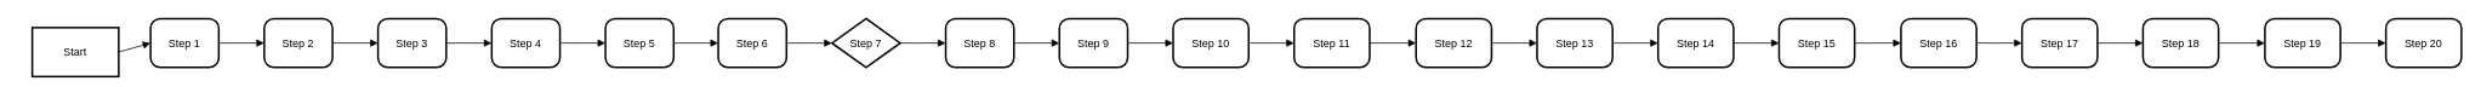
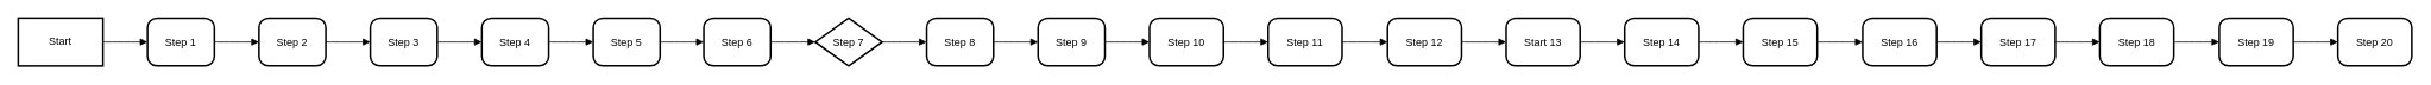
  <mxCell id="0" />
  <mxCell id="1" parent="0" />
- <mxCell id="2" value="Start" style="whiteSpace=wrap;strokeWidth=2;" vertex="1" parent="1"><mxGeometry x="35" y="30" width="95" height="54" as="geometry" /></mxCell>
+ <mxCell id="2" value="Start" style="whiteSpace=wrap;strokeWidth=2;" vertex="1" parent="1"><mxGeometry x="20" y="20" width="95" height="54" as="geometry" /></mxCell>
  <mxCell id="3" value="Step 1" style="rounded=1;arcSize=20;strokeWidth=2" vertex="1" parent="1"><mxGeometry x="165" y="20" width="75" height="54" as="geometry" /></mxCell>
  <mxCell id="4" value="Step 2" style="rounded=1;arcSize=20;strokeWidth=2" vertex="1" parent="1"><mxGeometry x="290" y="20" width="75" height="54" as="geometry" /></mxCell>
  <mxCell id="5" value="Step 3" style="rounded=1;arcSize=20;strokeWidth=2" vertex="1" parent="1"><mxGeometry x="415" y="20" width="75" height="54" as="geometry" /></mxCell>
  <mxCell id="6" value="Step 4" style="rounded=1;arcSize=20;strokeWidth=2" vertex="1" parent="1"><mxGeometry x="540" y="20" width="75" height="54" as="geometry" /></mxCell>
  <mxCell id="7" value="Step 5" style="rounded=1;arcSize=20;strokeWidth=2" vertex="1" parent="1"><mxGeometry x="665" y="20" width="75" height="54" as="geometry" /></mxCell>
  <mxCell id="8" value="Step 6" style="rounded=1;arcSize=20;strokeWidth=2" vertex="1" parent="1"><mxGeometry x="789" y="20" width="75" height="54" as="geometry" /></mxCell>
  <mxCell id="9" value="Step 7" style="rhombus;arcSize=20;strokeWidth=2;" vertex="1" parent="1"><mxGeometry x="914" y="20" width="75" height="54" as="geometry" /></mxCell>
  <mxCell id="10" value="Step 8" style="rounded=1;arcSize=20;strokeWidth=2" vertex="1" parent="1"><mxGeometry x="1039" y="20" width="75" height="54" as="geometry" /></mxCell>
  <mxCell id="11" value="Step 9" style="rounded=1;arcSize=20;strokeWidth=2" vertex="1" parent="1"><mxGeometry x="1164" y="20" width="75" height="54" as="geometry" /></mxCell>
  <mxCell id="12" value="Step 10" style="rounded=1;arcSize=20;strokeWidth=2" vertex="1" parent="1"><mxGeometry x="1289" y="20" width="83" height="54" as="geometry" /></mxCell>
  <mxCell id="13" value="Step 11" style="rounded=1;arcSize=20;strokeWidth=2" vertex="1" parent="1"><mxGeometry x="1422" y="20" width="83" height="54" as="geometry" /></mxCell>
  <mxCell id="14" value="Step 12" style="rounded=1;arcSize=20;strokeWidth=2" vertex="1" parent="1"><mxGeometry x="1556" y="20" width="83" height="54" as="geometry" /></mxCell>
- <mxCell id="15" value="Step 13" style="rounded=1;arcSize=20;strokeWidth=2" vertex="1" parent="1"><mxGeometry x="1689" y="20" width="83" height="54" as="geometry" /></mxCell>
+ <mxCell id="15" value="Start 13" style="rounded=1;arcSize=20;strokeWidth=2" vertex="1" parent="1"><mxGeometry x="1689" y="20" width="83" height="54" as="geometry" /></mxCell>
  <mxCell id="16" value="Step 14" style="rounded=1;arcSize=20;strokeWidth=2" vertex="1" parent="1"><mxGeometry x="1822" y="20" width="83" height="54" as="geometry" /></mxCell>
  <mxCell id="17" value="Step 15" style="rounded=1;arcSize=20;strokeWidth=2" vertex="1" parent="1"><mxGeometry x="1955" y="20" width="83" height="54" as="geometry" /></mxCell>
  <mxCell id="18" value="Step 16" style="rounded=1;arcSize=20;strokeWidth=2" vertex="1" parent="1"><mxGeometry x="2089" y="20" width="83" height="54" as="geometry" /></mxCell>
  <mxCell id="19" value="Step 17" style="rounded=1;arcSize=20;strokeWidth=2" vertex="1" parent="1"><mxGeometry x="2222" y="20" width="83" height="54" as="geometry" /></mxCell>
  <mxCell id="20" value="Step 18" style="rounded=1;arcSize=20;strokeWidth=2" vertex="1" parent="1"><mxGeometry x="2355" y="20" width="83" height="54" as="geometry" /></mxCell>
  <mxCell id="21" value="Step 19" style="rounded=1;arcSize=20;strokeWidth=2" vertex="1" parent="1"><mxGeometry x="2489" y="20" width="83" height="54" as="geometry" /></mxCell>
  <mxCell id="22" value="Step 20" style="rounded=1;arcSize=20;strokeWidth=2" vertex="1" parent="1"><mxGeometry x="2622" y="20" width="83" height="54" as="geometry" /></mxCell>
  <mxCell id="23" value="" style="curved=1;startArrow=none;endArrow=block;exitX=1;exitY=0.5;entryX=0;entryY=0.5;" edge="1" parent="1" source="2" target="3"><mxGeometry relative="1" as="geometry"><Array as="points" /></mxGeometry></mxCell>
  <mxCell id="24" value="" style="curved=1;startArrow=none;endArrow=block;exitX=1;exitY=0.5;entryX=0;entryY=0.5;" edge="1" parent="1" source="3" target="4"><mxGeometry relative="1" as="geometry"><Array as="points" /></mxGeometry></mxCell>
  <mxCell id="25" value="" style="curved=1;startArrow=none;endArrow=block;exitX=1;exitY=0.5;entryX=0;entryY=0.5;" edge="1" parent="1" source="4" target="5"><mxGeometry relative="1" as="geometry"><Array as="points" /></mxGeometry></mxCell>
  <mxCell id="26" value="" style="curved=1;startArrow=none;endArrow=block;exitX=1;exitY=0.5;entryX=0;entryY=0.5;" edge="1" parent="1" source="5" target="6"><mxGeometry relative="1" as="geometry"><Array as="points" /></mxGeometry></mxCell>
  <mxCell id="27" value="" style="curved=1;startArrow=none;endArrow=block;exitX=0.99;exitY=0.5;entryX=-0.01;entryY=0.5;" edge="1" parent="1" source="6" target="7"><mxGeometry relative="1" as="geometry"><Array as="points" /></mxGeometry></mxCell>
  <mxCell id="28" value="" style="curved=1;startArrow=none;endArrow=block;exitX=0.99;exitY=0.5;entryX=0.01;entryY=0.5;" edge="1" parent="1" source="7" target="8"><mxGeometry relative="1" as="geometry"><Array as="points" /></mxGeometry></mxCell>
  <mxCell id="29" value="" style="curved=1;startArrow=none;endArrow=block;exitX=1;exitY=0.5;entryX=0;entryY=0.5;" edge="1" parent="1" source="8" target="9"><mxGeometry relative="1" as="geometry"><Array as="points" /></mxGeometry></mxCell>
  <mxCell id="30" value="" style="curved=1;startArrow=none;endArrow=block;exitX=1;exitY=0.5;entryX=0;entryY=0.5;" edge="1" parent="1" source="9" target="10"><mxGeometry relative="1" as="geometry"><Array as="points" /></mxGeometry></mxCell>
  <mxCell id="31" value="" style="curved=1;startArrow=none;endArrow=block;exitX=1;exitY=0.5;entryX=0;entryY=0.5;" edge="1" parent="1" source="10" target="11"><mxGeometry relative="1" as="geometry"><Array as="points" /></mxGeometry></mxCell>
  <mxCell id="32" value="" style="curved=1;startArrow=none;endArrow=block;exitX=1;exitY=0.5;entryX=0;entryY=0.5;" edge="1" parent="1" source="11" target="12"><mxGeometry relative="1" as="geometry"><Array as="points" /></mxGeometry></mxCell>
  <mxCell id="33" value="" style="curved=1;startArrow=none;endArrow=block;exitX=1;exitY=0.5;entryX=0;entryY=0.5;" edge="1" parent="1" source="12" target="13"><mxGeometry relative="1" as="geometry"><Array as="points" /></mxGeometry></mxCell>
  <mxCell id="34" value="" style="curved=1;startArrow=none;endArrow=block;exitX=1.01;exitY=0.5;entryX=0;entryY=0.5;" edge="1" parent="1" source="13" target="14"><mxGeometry relative="1" as="geometry"><Array as="points" /></mxGeometry></mxCell>
  <mxCell id="35" value="" style="curved=1;startArrow=none;endArrow=block;exitX=1;exitY=0.5;entryX=0;entryY=0.5;" edge="1" parent="1" source="14" target="15"><mxGeometry relative="1" as="geometry"><Array as="points" /></mxGeometry></mxCell>
  <mxCell id="36" value="" style="curved=1;startArrow=none;endArrow=block;exitX=1;exitY=0.5;entryX=0;entryY=0.5;" edge="1" parent="1" source="15" target="16"><mxGeometry relative="1" as="geometry"><Array as="points" /></mxGeometry></mxCell>
  <mxCell id="37" value="" style="curved=1;startArrow=none;endArrow=block;exitX=1.01;exitY=0.5;entryX=0.01;entryY=0.5;" edge="1" parent="1" source="16" target="17"><mxGeometry relative="1" as="geometry"><Array as="points" /></mxGeometry></mxCell>
  <mxCell id="38" value="" style="curved=1;startArrow=none;endArrow=block;exitX=1.01;exitY=0.5;entryX=0;entryY=0.5;" edge="1" parent="1" source="17" target="18"><mxGeometry relative="1" as="geometry"><Array as="points" /></mxGeometry></mxCell>
  <mxCell id="39" value="" style="curved=1;startArrow=none;endArrow=block;exitX=1;exitY=0.5;entryX=0;entryY=0.5;" edge="1" parent="1" source="18" target="19"><mxGeometry relative="1" as="geometry"><Array as="points" /></mxGeometry></mxCell>
  <mxCell id="40" value="" style="curved=1;startArrow=none;endArrow=block;exitX=1;exitY=0.5;entryX=0;entryY=0.5;" edge="1" parent="1" source="19" target="20"><mxGeometry relative="1" as="geometry"><Array as="points" /></mxGeometry></mxCell>
  <mxCell id="41" value="" style="curved=1;startArrow=none;endArrow=block;exitX=1.01;exitY=0.5;entryX=-0.01;entryY=0.5;" edge="1" parent="1" source="20" target="21"><mxGeometry relative="1" as="geometry"><Array as="points" /></mxGeometry></mxCell>
  <mxCell id="42" value="" style="curved=1;startArrow=none;endArrow=block;exitX=1;exitY=0.5;entryX=0;entryY=0.5;" edge="1" parent="1" source="21" target="22"><mxGeometry relative="1" as="geometry"><Array as="points" /></mxGeometry></mxCell>
